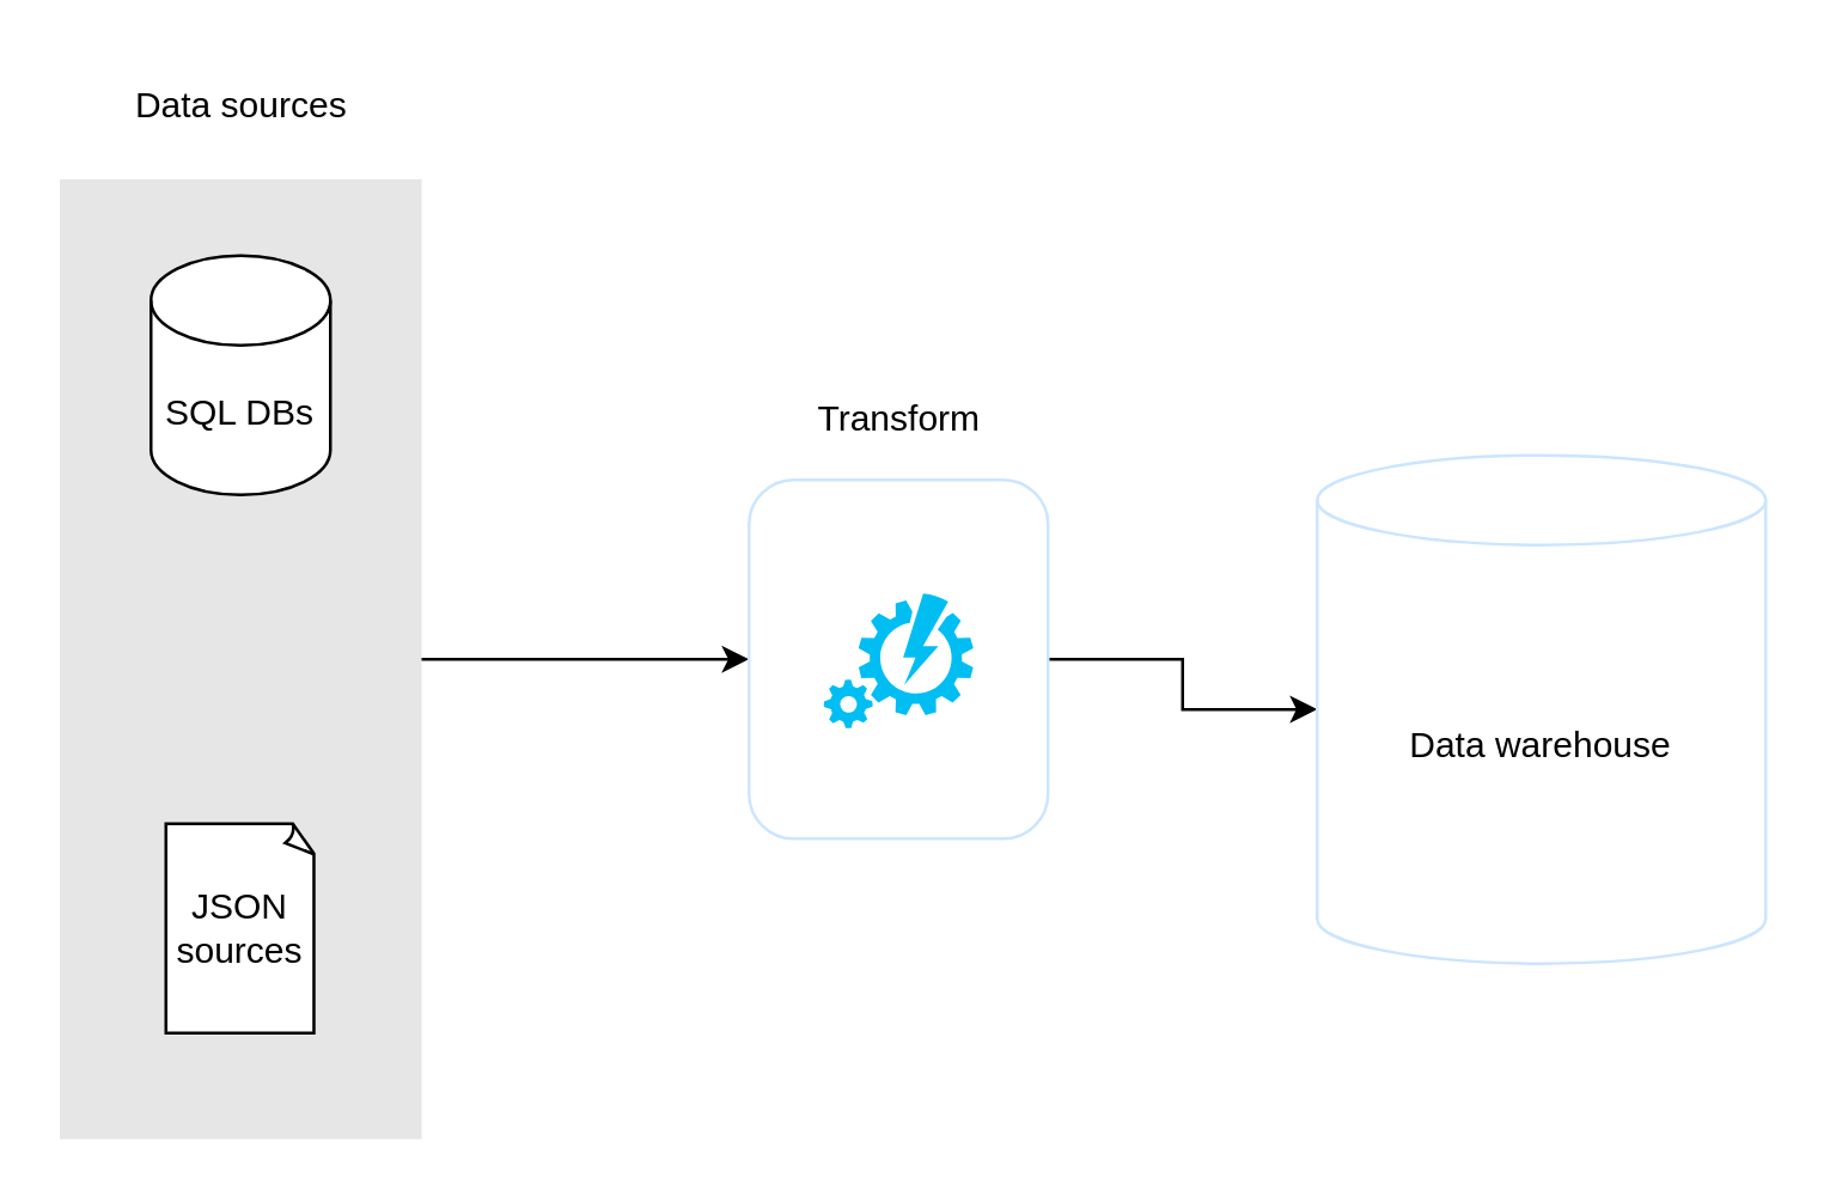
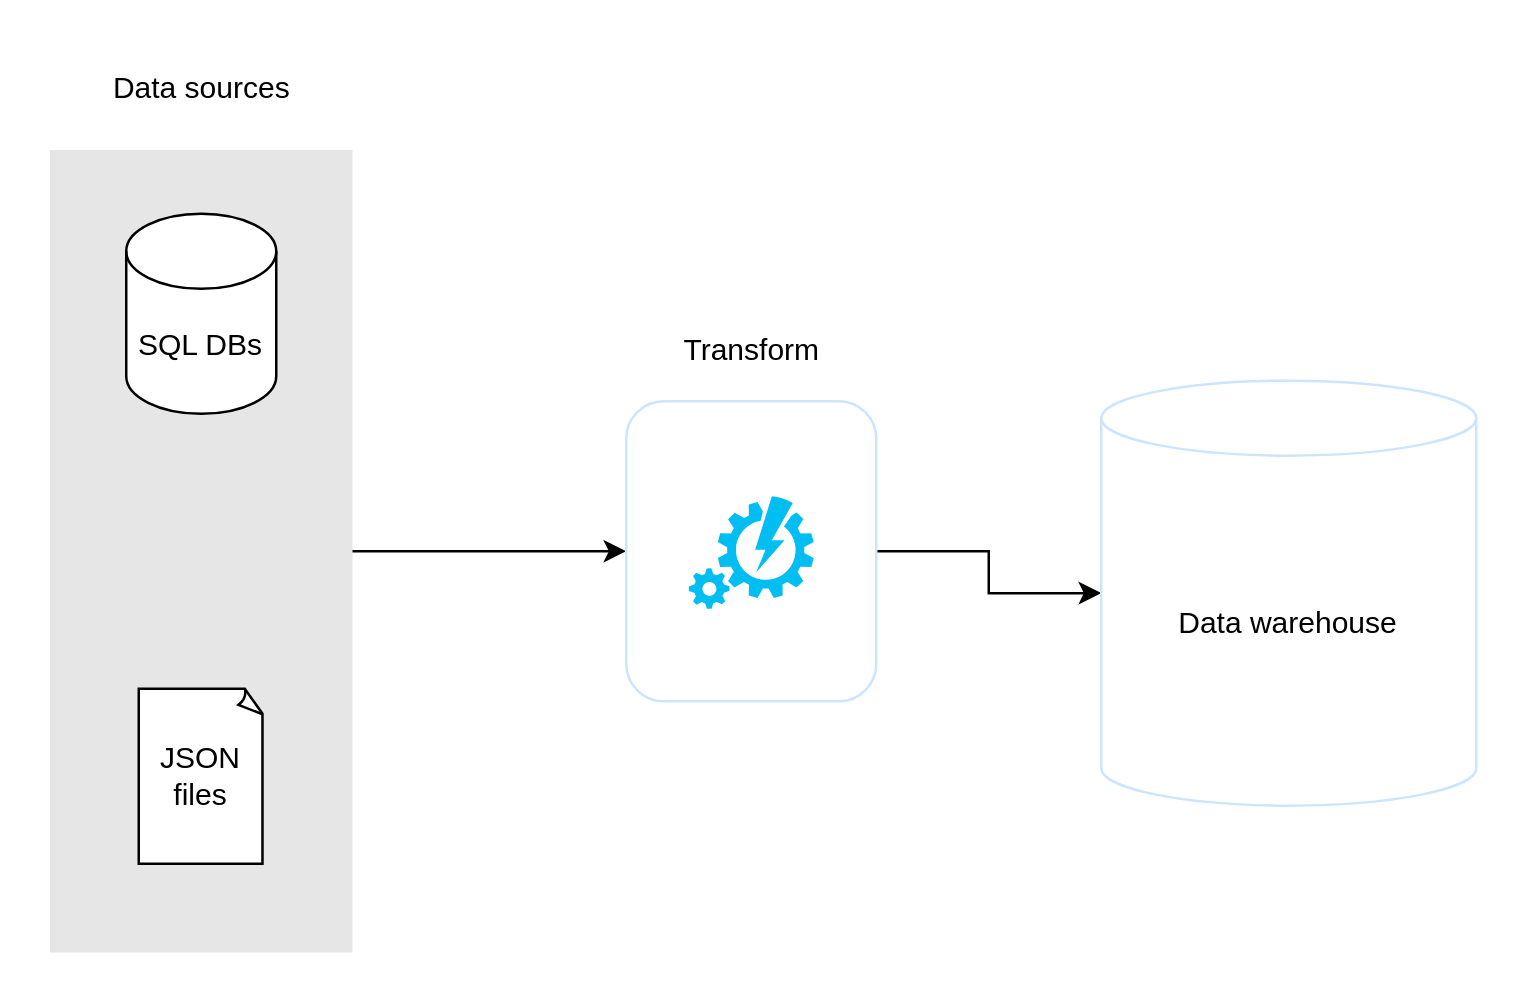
  <mxCell id="0" />
  <mxCell id="1" parent="0" />
  <mxCell id="2" style="edgeStyle=orthogonalEdgeStyle;rounded=0;orthogonalLoop=1;jettySize=auto;html=1;exitX=1;exitY=0.5;exitDx=0;exitDy=0;" edge="1" parent="1" source="3" target="8"><mxGeometry relative="1" as="geometry" /></mxCell>
  <mxCell id="3" value="" style="rounded=0;whiteSpace=wrap;html=1;strokeColor=#E6E6E6;fillColor=#E6E6E6;" vertex="1" parent="1"><mxGeometry x="20" y="60" width="120" height="320" as="geometry" /></mxCell>
  <mxCell id="4" value="SQL DBs" style="shape=cylinder3;whiteSpace=wrap;html=1;boundedLbl=1;backgroundOutline=1;size=15;" vertex="1" parent="1"><mxGeometry x="50" y="85" width="60" height="80" as="geometry" /></mxCell>
- <mxCell id="5" value="JSON sources" style="whiteSpace=wrap;html=1;shape=mxgraph.basic.document" vertex="1" parent="1"><mxGeometry x="55" y="275" width="50" height="70" as="geometry" /></mxCell>
+ <mxCell id="5" value="JSON files" style="whiteSpace=wrap;html=1;shape=mxgraph.basic.document" vertex="1" parent="1"><mxGeometry x="55" y="275" width="50" height="70" as="geometry" /></mxCell>
  <mxCell id="6" value="Data sources" style="text;html=1;align=center;verticalAlign=middle;resizable=0;points=[];autosize=1;strokeColor=none;fillColor=none;" vertex="1" parent="1"><mxGeometry x="35" y="20" width="90" height="30" as="geometry" /></mxCell>
  <mxCell id="7" style="edgeStyle=orthogonalEdgeStyle;rounded=0;orthogonalLoop=1;jettySize=auto;html=1;entryX=0;entryY=0.5;entryDx=0;entryDy=0;entryPerimeter=0;" edge="1" parent="1" source="8" target="11"><mxGeometry relative="1" as="geometry" /></mxCell>
  <mxCell id="8" value="" style="rounded=1;whiteSpace=wrap;html=1;strokeColor=#CCE5FF;fillColor=none;" vertex="1" parent="1"><mxGeometry x="250" y="160" width="100" height="120" as="geometry" /></mxCell>
  <mxCell id="9" value="" style="verticalLabelPosition=bottom;html=1;verticalAlign=top;align=center;strokeColor=none;fillColor=#00BEF2;shape=mxgraph.azure.automation;pointerEvents=1;" vertex="1" parent="1"><mxGeometry x="275" y="198" width="50" height="45" as="geometry" /></mxCell>
  <mxCell id="10" value="Transform" style="text;html=1;align=center;verticalAlign=middle;resizable=0;points=[];autosize=1;strokeColor=none;fillColor=none;" vertex="1" parent="1"><mxGeometry x="260" y="125" width="80" height="30" as="geometry" /></mxCell>
  <mxCell id="11" value="Data warehouse" style="shape=cylinder3;whiteSpace=wrap;html=1;boundedLbl=1;backgroundOutline=1;size=15;strokeColor=#CCE5FF;fillColor=none;" vertex="1" parent="1"><mxGeometry x="440" y="151.75" width="150" height="170" as="geometry" /></mxCell>
